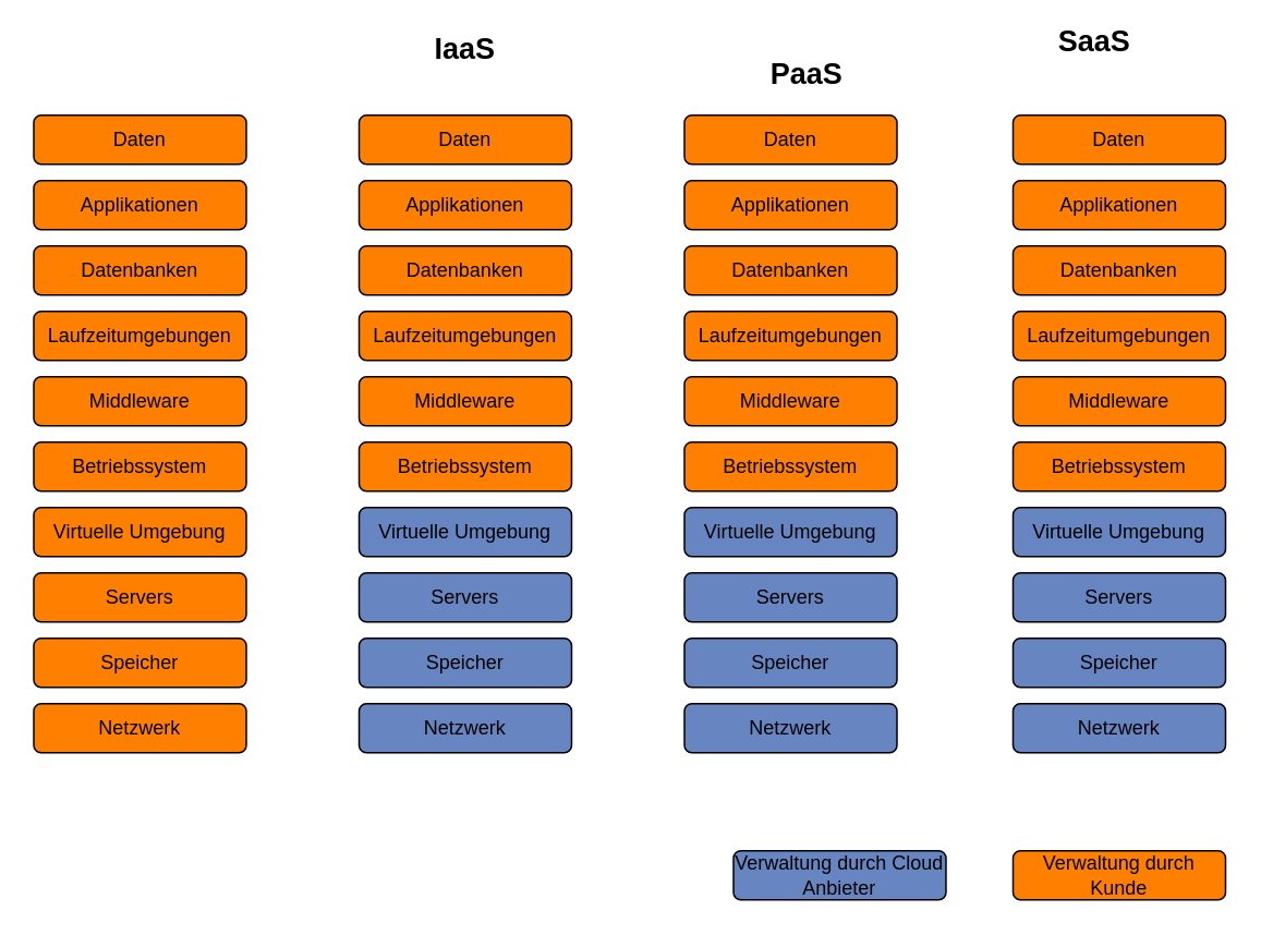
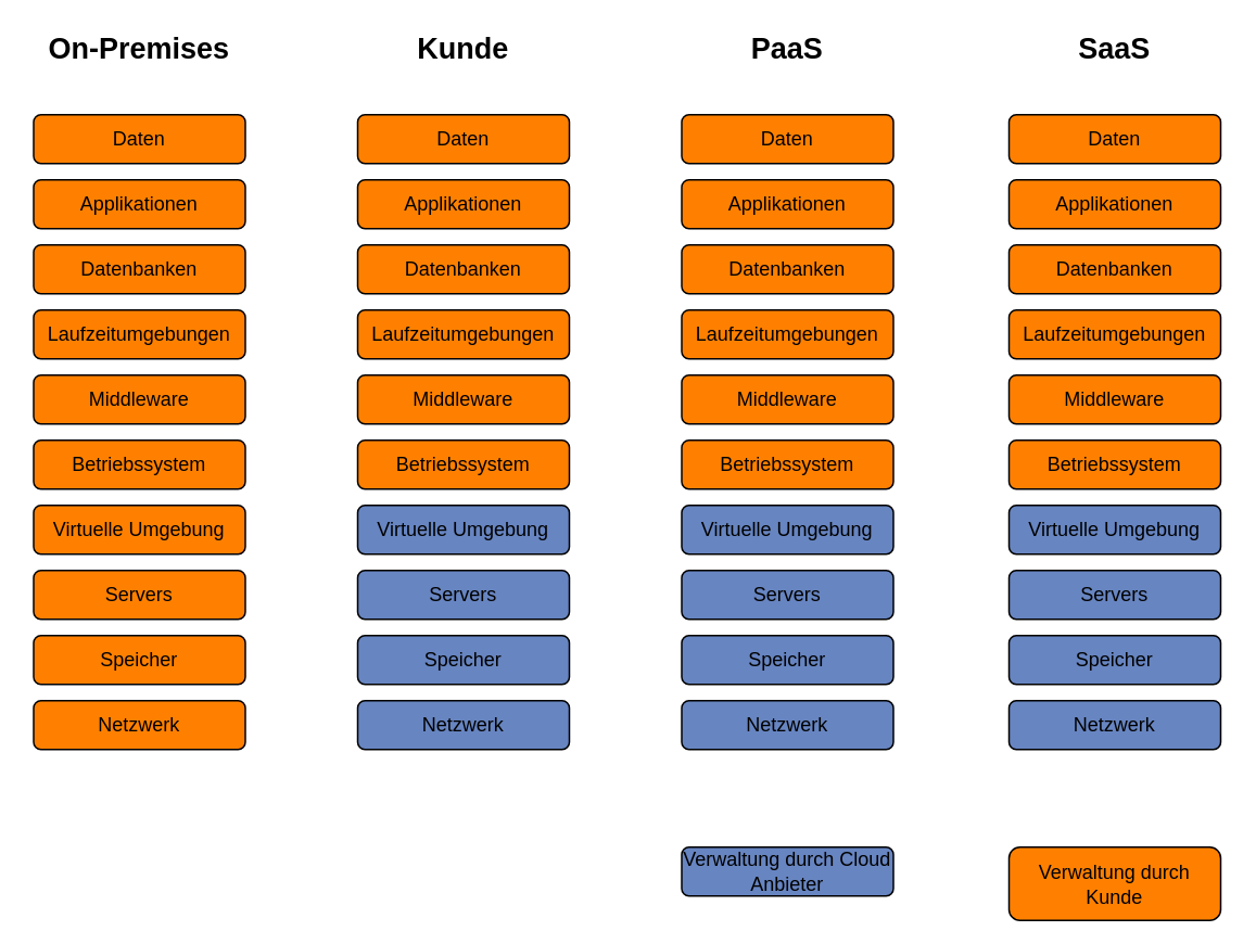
  <mxCell id="0" />
  <mxCell id="1" parent="0" />
  <mxCell id="2" value="Daten" style="rounded=1;whiteSpace=wrap;html=1;fillColor=#FF8000;" vertex="1" parent="1"><mxGeometry x="20" y="70" width="130" height="30" as="geometry" /></mxCell>
  <mxCell id="3" value="Applikationen" style="rounded=1;whiteSpace=wrap;html=1;fillColor=#FF8000;" vertex="1" parent="1"><mxGeometry x="20" y="110" width="130" height="30" as="geometry" /></mxCell>
  <mxCell id="4" value="Datenbanken" style="rounded=1;whiteSpace=wrap;html=1;fillColor=#FF8000;" vertex="1" parent="1"><mxGeometry x="20" y="150" width="130" height="30" as="geometry" /></mxCell>
  <mxCell id="5" value="Laufzeitumgebungen" style="rounded=1;whiteSpace=wrap;html=1;fillColor=#FF8000;" vertex="1" parent="1"><mxGeometry x="20" y="190" width="130" height="30" as="geometry" /></mxCell>
  <mxCell id="6" value="Middleware" style="rounded=1;whiteSpace=wrap;html=1;fillColor=#FF8000;" vertex="1" parent="1"><mxGeometry x="20" y="230" width="130" height="30" as="geometry" /></mxCell>
  <mxCell id="7" value="Betriebssystem" style="rounded=1;whiteSpace=wrap;html=1;fillColor=#FF8000;" vertex="1" parent="1"><mxGeometry x="20" y="270" width="130" height="30" as="geometry" /></mxCell>
  <mxCell id="8" value="Virtuelle Umgebung" style="rounded=1;whiteSpace=wrap;html=1;fillColor=#FF8000;" vertex="1" parent="1"><mxGeometry x="20" y="310" width="130" height="30" as="geometry" /></mxCell>
  <mxCell id="9" value="Servers" style="rounded=1;whiteSpace=wrap;html=1;fillColor=#FF8000;" vertex="1" parent="1"><mxGeometry x="20" y="350" width="130" height="30" as="geometry" /></mxCell>
  <mxCell id="10" value="Speicher" style="rounded=1;whiteSpace=wrap;html=1;fillColor=#FF8000;" vertex="1" parent="1"><mxGeometry x="20" y="390" width="130" height="30" as="geometry" /></mxCell>
  <mxCell id="11" value="Netzwerk" style="rounded=1;whiteSpace=wrap;html=1;fillColor=#FF8000;" vertex="1" parent="1"><mxGeometry x="20" y="430" width="130" height="30" as="geometry" /></mxCell>
  <mxCell id="12" value="Daten" style="rounded=1;whiteSpace=wrap;html=1;fillColor=#FF8000;" vertex="1" parent="1"><mxGeometry x="219" y="70" width="130" height="30" as="geometry" /></mxCell>
  <mxCell id="13" value="Applikationen" style="rounded=1;whiteSpace=wrap;html=1;fillColor=#FF8000;" vertex="1" parent="1"><mxGeometry x="219" y="110" width="130" height="30" as="geometry" /></mxCell>
  <mxCell id="14" value="Datenbanken" style="rounded=1;whiteSpace=wrap;html=1;fillColor=#FF8000;" vertex="1" parent="1"><mxGeometry x="219" y="150" width="130" height="30" as="geometry" /></mxCell>
  <mxCell id="15" value="Laufzeitumgebungen" style="rounded=1;whiteSpace=wrap;html=1;fillColor=#FF8000;" vertex="1" parent="1"><mxGeometry x="219" y="190" width="130" height="30" as="geometry" /></mxCell>
  <mxCell id="16" value="Middleware" style="rounded=1;whiteSpace=wrap;html=1;fillColor=#FF8000;" vertex="1" parent="1"><mxGeometry x="219" y="230" width="130" height="30" as="geometry" /></mxCell>
  <mxCell id="17" value="Betriebssystem" style="rounded=1;whiteSpace=wrap;html=1;fillColor=#FF8000;" vertex="1" parent="1"><mxGeometry x="219" y="270" width="130" height="30" as="geometry" /></mxCell>
  <mxCell id="18" value="Virtuelle Umgebung" style="rounded=1;whiteSpace=wrap;html=1;fillColor=#6785C1;" vertex="1" parent="1"><mxGeometry x="219" y="310" width="130" height="30" as="geometry" /></mxCell>
  <mxCell id="19" value="Servers" style="rounded=1;whiteSpace=wrap;html=1;fillColor=#6785C1;" vertex="1" parent="1"><mxGeometry x="219" y="350" width="130" height="30" as="geometry" /></mxCell>
  <mxCell id="20" value="Speicher" style="rounded=1;whiteSpace=wrap;html=1;fillColor=#6785C1;" vertex="1" parent="1"><mxGeometry x="219" y="390" width="130" height="30" as="geometry" /></mxCell>
  <mxCell id="21" value="Netzwerk" style="rounded=1;whiteSpace=wrap;html=1;fillColor=#6785C1;" vertex="1" parent="1"><mxGeometry x="219" y="430" width="130" height="30" as="geometry" /></mxCell>
  <mxCell id="22" value="Daten" style="rounded=1;whiteSpace=wrap;html=1;fillColor=#FF8000;" vertex="1" parent="1"><mxGeometry x="418" y="70" width="130" height="30" as="geometry" /></mxCell>
  <mxCell id="23" value="Applikationen" style="rounded=1;whiteSpace=wrap;html=1;fillColor=#FF8000;" vertex="1" parent="1"><mxGeometry x="418" y="110" width="130" height="30" as="geometry" /></mxCell>
  <mxCell id="24" value="Datenbanken" style="rounded=1;whiteSpace=wrap;html=1;fillColor=#FF8000;" vertex="1" parent="1"><mxGeometry x="418" y="150" width="130" height="30" as="geometry" /></mxCell>
  <mxCell id="25" value="Laufzeitumgebungen" style="rounded=1;whiteSpace=wrap;html=1;fillColor=#FF8000;" vertex="1" parent="1"><mxGeometry x="418" y="190" width="130" height="30" as="geometry" /></mxCell>
  <mxCell id="26" value="Middleware" style="rounded=1;whiteSpace=wrap;html=1;fillColor=#FF8000;" vertex="1" parent="1"><mxGeometry x="418" y="230" width="130" height="30" as="geometry" /></mxCell>
  <mxCell id="27" value="Betriebssystem" style="rounded=1;whiteSpace=wrap;html=1;fillColor=#FF8000;" vertex="1" parent="1"><mxGeometry x="418" y="270" width="130" height="30" as="geometry" /></mxCell>
  <mxCell id="28" value="Virtuelle Umgebung" style="rounded=1;whiteSpace=wrap;html=1;fillColor=#6785C1;" vertex="1" parent="1"><mxGeometry x="418" y="310" width="130" height="30" as="geometry" /></mxCell>
  <mxCell id="29" value="Servers" style="rounded=1;whiteSpace=wrap;html=1;fillColor=#6785C1;" vertex="1" parent="1"><mxGeometry x="418" y="350" width="130" height="30" as="geometry" /></mxCell>
  <mxCell id="30" value="Speicher" style="rounded=1;whiteSpace=wrap;html=1;fillColor=#6785C1;" vertex="1" parent="1"><mxGeometry x="418" y="390" width="130" height="30" as="geometry" /></mxCell>
  <mxCell id="31" value="Netzwerk" style="rounded=1;whiteSpace=wrap;html=1;fillColor=#6785C1;" vertex="1" parent="1"><mxGeometry x="418" y="430" width="130" height="30" as="geometry" /></mxCell>
  <mxCell id="32" value="Daten" style="rounded=1;whiteSpace=wrap;html=1;fillColor=#FF8000;" vertex="1" parent="1"><mxGeometry x="619" y="70" width="130" height="30" as="geometry" /></mxCell>
  <mxCell id="33" value="Applikationen" style="rounded=1;whiteSpace=wrap;html=1;fillColor=#FF8000;" vertex="1" parent="1"><mxGeometry x="619" y="110" width="130" height="30" as="geometry" /></mxCell>
  <mxCell id="34" value="Datenbanken" style="rounded=1;whiteSpace=wrap;html=1;fillColor=#FF8000;" vertex="1" parent="1"><mxGeometry x="619" y="150" width="130" height="30" as="geometry" /></mxCell>
  <mxCell id="35" value="Laufzeitumgebungen" style="rounded=1;whiteSpace=wrap;html=1;fillColor=#FF8000;" vertex="1" parent="1"><mxGeometry x="619" y="190" width="130" height="30" as="geometry" /></mxCell>
  <mxCell id="36" value="Middleware" style="rounded=1;whiteSpace=wrap;html=1;fillColor=#FF8000;" vertex="1" parent="1"><mxGeometry x="619" y="230" width="130" height="30" as="geometry" /></mxCell>
  <mxCell id="37" value="Betriebssystem" style="rounded=1;whiteSpace=wrap;html=1;fillColor=#FF8000;" vertex="1" parent="1"><mxGeometry x="619" y="270" width="130" height="30" as="geometry" /></mxCell>
  <mxCell id="38" value="Virtuelle Umgebung" style="rounded=1;whiteSpace=wrap;html=1;fillColor=#6785C1;" vertex="1" parent="1"><mxGeometry x="619" y="310" width="130" height="30" as="geometry" /></mxCell>
  <mxCell id="39" value="Servers" style="rounded=1;whiteSpace=wrap;html=1;fillColor=#6785C1;" vertex="1" parent="1"><mxGeometry x="619" y="350" width="130" height="30" as="geometry" /></mxCell>
  <mxCell id="40" value="Speicher" style="rounded=1;whiteSpace=wrap;html=1;fillColor=#6785C1;" vertex="1" parent="1"><mxGeometry x="619" y="390" width="130" height="30" as="geometry" /></mxCell>
  <mxCell id="41" value="Netzwerk" style="rounded=1;whiteSpace=wrap;html=1;fillColor=#6785C1;" vertex="1" parent="1"><mxGeometry x="619" y="430" width="130" height="30" as="geometry" /></mxCell>
- <mxCell id="43" value="&lt;b&gt;&lt;font style=&quot;font-size: 18px&quot;&gt;IaaS&lt;/font&gt;&lt;/b&gt;" style="text;html=1;strokeColor=none;fillColor=none;align=center;verticalAlign=middle;whiteSpace=wrap;rounded=0;" vertex="1" parent="1"><mxGeometry x="219" y="20" width="130" height="20" as="geometry" /></mxCell>
- <mxCell id="44" value="&lt;b&gt;&lt;font style=&quot;font-size: 18px&quot;&gt;PaaS&lt;/font&gt;&lt;/b&gt;" style="text;html=1;strokeColor=none;fillColor=none;align=center;verticalAlign=middle;whiteSpace=wrap;rounded=0;" vertex="1" parent="1"><mxGeometry x="428" y="35" width="130" height="20" as="geometry" /></mxCell>
- <mxCell id="45" value="&lt;b&gt;&lt;font style=&quot;font-size: 18px&quot;&gt;SaaS&lt;/font&gt;&lt;/b&gt;" style="text;html=1;strokeColor=none;fillColor=none;align=center;verticalAlign=middle;whiteSpace=wrap;rounded=0;" vertex="1" parent="1"><mxGeometry x="604" y="15" width="130" height="20" as="geometry" /></mxCell>
- <mxCell id="46" value="Verwaltung durch Cloud Anbieter" style="rounded=1;whiteSpace=wrap;html=1;fillColor=#6785C1;" vertex="1" parent="1"><mxGeometry x="448" y="520" width="130" height="30" as="geometry" /></mxCell>
- <mxCell id="47" value="Verwaltung durch Kunde" style="rounded=1;whiteSpace=wrap;html=1;fillColor=#FF8000;" vertex="1" parent="1"><mxGeometry x="619" y="520" width="130" height="30" as="geometry" /></mxCell>
+ <mxCell id="42" value="&lt;b&gt;&lt;font style=&quot;font-size: 18px&quot;&gt;On-Premises&lt;/font&gt;&lt;/b&gt;" style="text;html=1;strokeColor=none;fillColor=none;align=center;verticalAlign=middle;whiteSpace=wrap;rounded=0;" vertex="1" parent="1"><mxGeometry x="20" y="20" width="130" height="20" as="geometry" /></mxCell>
+ <mxCell id="43" value="&lt;b&gt;&lt;font style=&quot;font-size: 18px&quot;&gt;Kunde&lt;/font&gt;&lt;/b&gt;" style="text;html=1;strokeColor=none;fillColor=none;align=center;verticalAlign=middle;whiteSpace=wrap;rounded=0;" vertex="1" parent="1"><mxGeometry x="219" y="20" width="130" height="20" as="geometry" /></mxCell>
+ <mxCell id="44" value="&lt;b&gt;&lt;font style=&quot;font-size: 18px&quot;&gt;PaaS&lt;/font&gt;&lt;/b&gt;" style="text;html=1;strokeColor=none;fillColor=none;align=center;verticalAlign=middle;whiteSpace=wrap;rounded=0;" vertex="1" parent="1"><mxGeometry x="418" y="20" width="130" height="20" as="geometry" /></mxCell>
+ <mxCell id="45" value="&lt;b&gt;&lt;font style=&quot;font-size: 18px&quot;&gt;SaaS&lt;/font&gt;&lt;/b&gt;" style="text;html=1;strokeColor=none;fillColor=none;align=center;verticalAlign=middle;whiteSpace=wrap;rounded=0;" vertex="1" parent="1"><mxGeometry x="619" y="20" width="130" height="20" as="geometry" /></mxCell>
+ <mxCell id="46" value="Verwaltung durch Cloud Anbieter" style="rounded=1;whiteSpace=wrap;html=1;fillColor=#6785C1;" vertex="1" parent="1"><mxGeometry x="418" y="520" width="130" height="30" as="geometry" /></mxCell>
+ <mxCell id="47" value="Verwaltung durch Kunde" style="rounded=1;whiteSpace=wrap;html=1;fillColor=#FF8000;" vertex="1" parent="1"><mxGeometry x="619" y="520" width="130" height="45" as="geometry" /></mxCell>
